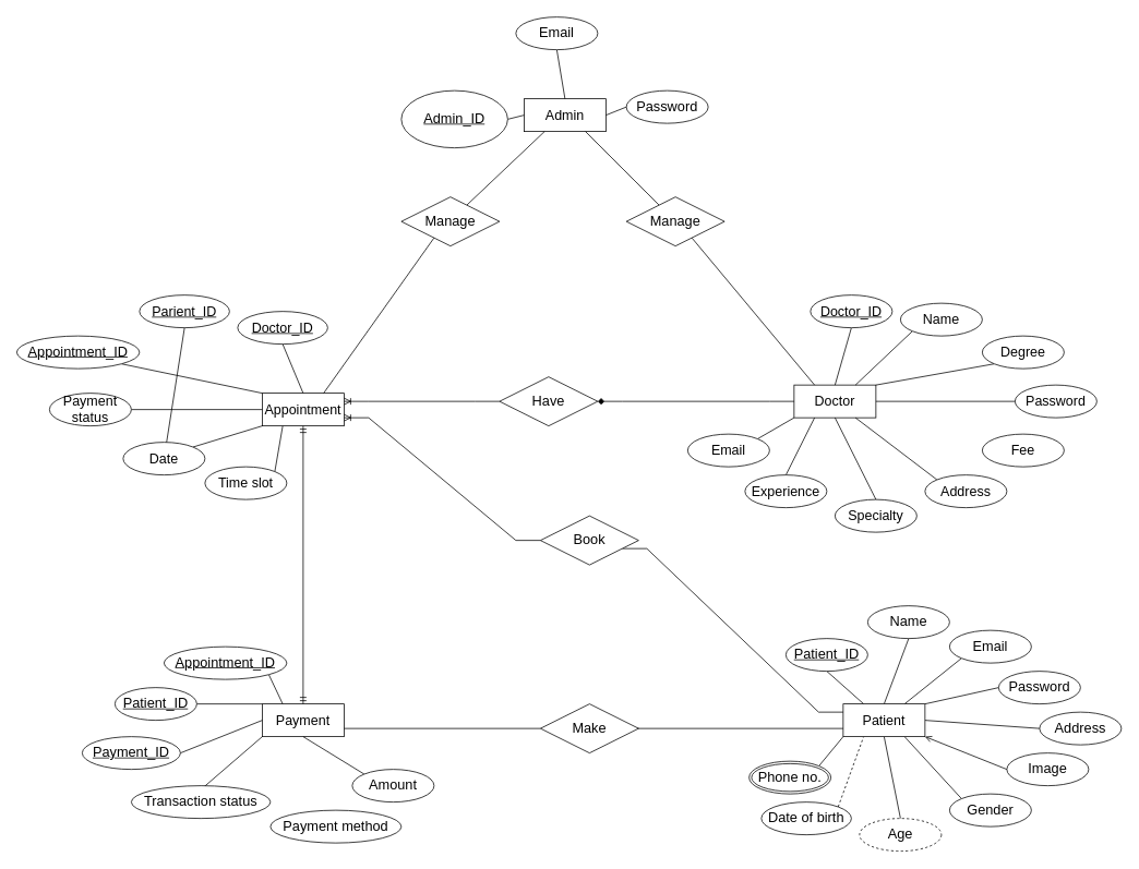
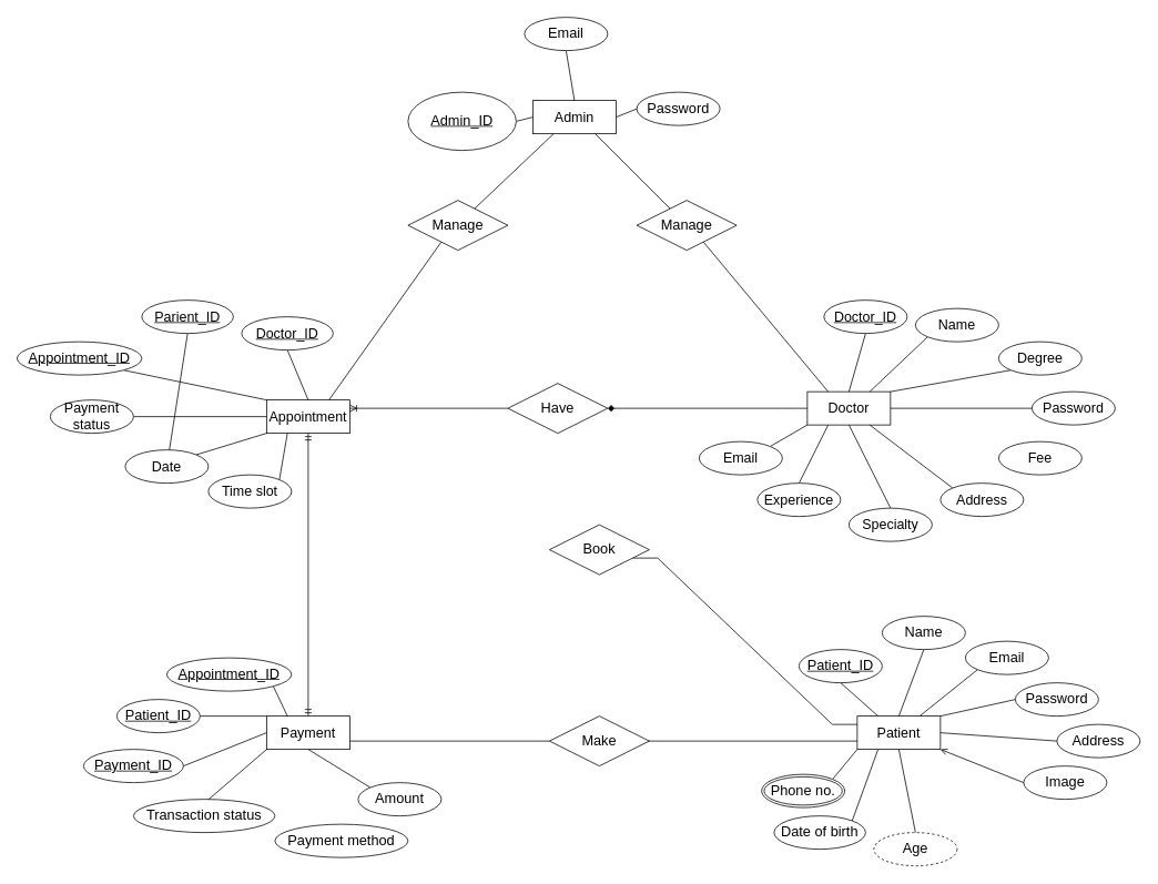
  <mxCell id="0" />
  <mxCell id="1" parent="0" />
  <mxCell id="2" style="rounded=0;orthogonalLoop=1;jettySize=auto;html=1;exitX=0.5;exitY=1;exitDx=0;exitDy=0;entryX=0.5;entryY=0;entryDx=0;entryDy=0;endArrow=none;startFill=0;" parent="1" source="3" target="22" edge="1"><mxGeometry relative="1" as="geometry" /></mxCell>
  <mxCell id="3" value="&lt;font&gt;Name&lt;/font&gt;" style="ellipse;whiteSpace=wrap;html=1;align=center;fontSize=17;" parent="1" vertex="1"><mxGeometry x="1060" y="740" width="100" height="40" as="geometry" /></mxCell>
  <mxCell id="4" style="rounded=0;orthogonalLoop=1;jettySize=auto;html=1;exitX=0;exitY=1;exitDx=0;exitDy=0;entryX=0.75;entryY=0;entryDx=0;entryDy=0;endArrow=none;startFill=0;" parent="1" source="5" target="22" edge="1"><mxGeometry relative="1" as="geometry" /></mxCell>
  <mxCell id="5" value="&lt;span&gt;Email&lt;/span&gt;" style="ellipse;whiteSpace=wrap;html=1;align=center;fontSize=17;" parent="1" vertex="1"><mxGeometry x="1160" y="770" width="100" height="40" as="geometry" /></mxCell>
  <mxCell id="6" style="rounded=0;orthogonalLoop=1;jettySize=auto;html=1;exitX=0;exitY=0.5;exitDx=0;exitDy=0;entryX=1;entryY=0;entryDx=0;entryDy=0;endArrow=none;startFill=0;" parent="1" source="7" target="22" edge="1"><mxGeometry relative="1" as="geometry" /></mxCell>
  <mxCell id="7" value="&lt;span&gt;Password&lt;/span&gt;" style="ellipse;whiteSpace=wrap;html=1;align=center;fontSize=17;" parent="1" vertex="1"><mxGeometry x="1220" y="820" width="100" height="40" as="geometry" /></mxCell>
- <mxCell id="8" style="rounded=0;orthogonalLoop=1;jettySize=auto;html=1;exitX=0;exitY=0;exitDx=0;exitDy=0;entryX=0.75;entryY=1;entryDx=0;entryDy=0;endArrow=none;startFill=0;" parent="1" source="9" target="22" edge="1"><mxGeometry relative="1" as="geometry" /></mxCell>
- <mxCell id="9" value="&lt;font&gt;Gender&lt;/font&gt;" style="ellipse;whiteSpace=wrap;html=1;align=center;fontSize=17;" parent="1" vertex="1"><mxGeometry x="1160" y="970" width="100" height="40" as="geometry" /></mxCell>
  <mxCell id="10" style="rounded=0;orthogonalLoop=1;jettySize=auto;html=1;exitX=0;exitY=0.5;exitDx=0;exitDy=0;entryX=1;entryY=1;entryDx=0;entryDy=0;endArrow=open;startFill=0;" parent="1" source="11" target="22" edge="1"><mxGeometry relative="1" as="geometry" /></mxCell>
  <mxCell id="11" value="&lt;span&gt;Image&lt;/span&gt;" style="ellipse;whiteSpace=wrap;html=1;align=center;fontSize=17;" parent="1" vertex="1"><mxGeometry x="1230" y="920" width="100" height="40" as="geometry" /></mxCell>
- <mxCell id="12" style="rounded=0;orthogonalLoop=1;jettySize=auto;html=1;exitX=1;exitY=0;exitDx=0;exitDy=0;entryX=0.25;entryY=1;entryDx=0;entryDy=0;endArrow=none;startFill=0;dashed=1;" parent="1" source="13" target="22" edge="1"><mxGeometry relative="1" as="geometry" /></mxCell>
+ <mxCell id="12" style="rounded=0;orthogonalLoop=1;jettySize=auto;html=1;exitX=1;exitY=0;exitDx=0;exitDy=0;entryX=0.25;entryY=1;entryDx=0;entryDy=0;endArrow=none;startFill=0;" parent="1" source="13" target="22" edge="1"><mxGeometry relative="1" as="geometry" /></mxCell>
  <mxCell id="13" value="&lt;span&gt;Date of birth&lt;/span&gt;" style="ellipse;whiteSpace=wrap;html=1;align=center;fontSize=17;" parent="1" vertex="1"><mxGeometry x="930" y="980" width="110" height="40" as="geometry" /></mxCell>
  <mxCell id="14" style="rounded=0;orthogonalLoop=1;jettySize=auto;html=1;exitX=0;exitY=0.5;exitDx=0;exitDy=0;entryX=1;entryY=0.5;entryDx=0;entryDy=0;endArrow=none;startFill=0;" parent="1" source="15" target="22" edge="1"><mxGeometry relative="1" as="geometry" /></mxCell>
  <mxCell id="15" value="&lt;span&gt;Address&lt;/span&gt;" style="ellipse;whiteSpace=wrap;html=1;align=center;fontSize=17;" parent="1" vertex="1"><mxGeometry x="1270" y="870" width="100" height="40" as="geometry" /></mxCell>
  <mxCell id="16" style="rounded=0;orthogonalLoop=1;jettySize=auto;html=1;exitX=0.5;exitY=1;exitDx=0;exitDy=0;entryX=0.25;entryY=0;entryDx=0;entryDy=0;endArrow=none;startFill=0;" parent="1" source="17" target="22" edge="1"><mxGeometry relative="1" as="geometry" /></mxCell>
  <mxCell id="17" value="&lt;font&gt;Patient_ID&lt;/font&gt;" style="ellipse;whiteSpace=wrap;html=1;align=center;fontStyle=4;fontSize=17;" parent="1" vertex="1"><mxGeometry x="960" y="780" width="100" height="40" as="geometry" /></mxCell>
  <mxCell id="18" style="rounded=0;orthogonalLoop=1;jettySize=auto;html=1;exitX=0.5;exitY=0;exitDx=0;exitDy=0;entryX=0.5;entryY=1;entryDx=0;entryDy=0;endArrow=none;startFill=0;" parent="1" source="19" target="22" edge="1"><mxGeometry relative="1" as="geometry" /></mxCell>
  <mxCell id="19" value="&lt;font&gt;Age&lt;/font&gt;" style="ellipse;whiteSpace=wrap;html=1;align=center;dashed=1;fontSize=17;" parent="1" vertex="1"><mxGeometry x="1050" y="1000" width="100" height="40" as="geometry" /></mxCell>
  <mxCell id="20" style="rounded=0;orthogonalLoop=1;jettySize=auto;html=1;exitX=1;exitY=0;exitDx=0;exitDy=0;entryX=0;entryY=1;entryDx=0;entryDy=0;endArrow=none;startFill=0;" parent="1" source="21" target="22" edge="1"><mxGeometry relative="1" as="geometry" /></mxCell>
  <mxCell id="21" value="&lt;font&gt;Phone no.&lt;/font&gt;" style="ellipse;shape=doubleEllipse;margin=3;whiteSpace=wrap;html=1;align=center;fontSize=17;" parent="1" vertex="1"><mxGeometry x="915" y="930" width="100" height="40" as="geometry" /></mxCell>
  <mxCell id="22" value="&lt;font style=&quot;font-size: 16.667px;&quot;&gt;Patient&lt;/font&gt;" style="whiteSpace=wrap;html=1;align=center;" parent="1" vertex="1"><mxGeometry x="1030" y="860" width="100" height="40" as="geometry" /></mxCell>
  <mxCell id="23" value="&lt;span style=&quot;font-size: 16.667px;&quot;&gt;Doctor&lt;/span&gt;" style="whiteSpace=wrap;html=1;align=center;" parent="1" vertex="1"><mxGeometry x="970" y="470" width="100" height="40" as="geometry" /></mxCell>
  <mxCell id="24" style="rounded=0;orthogonalLoop=1;jettySize=auto;html=1;exitX=0.5;exitY=1;exitDx=0;exitDy=0;entryX=0.5;entryY=0;entryDx=0;entryDy=0;endArrow=none;startFill=0;" parent="1" source="25" target="23" edge="1"><mxGeometry relative="1" as="geometry" /></mxCell>
  <mxCell id="25" value="Doctor_ID" style="ellipse;whiteSpace=wrap;html=1;align=center;fontStyle=4;fontSize=16.667;" parent="1" vertex="1"><mxGeometry x="990" y="360" width="100" height="40" as="geometry" /></mxCell>
  <mxCell id="26" value="Fee" style="ellipse;whiteSpace=wrap;html=1;align=center;fontSize=16.667;" parent="1" vertex="1"><mxGeometry x="1200" y="530" width="100" height="40" as="geometry" /></mxCell>
  <mxCell id="27" style="rounded=0;orthogonalLoop=1;jettySize=auto;html=1;exitX=0.5;exitY=0;exitDx=0;exitDy=0;entryX=0.25;entryY=1;entryDx=0;entryDy=0;endArrow=none;startFill=0;" parent="1" source="28" target="23" edge="1"><mxGeometry relative="1" as="geometry" /></mxCell>
  <mxCell id="28" value="Experience" style="ellipse;whiteSpace=wrap;html=1;align=center;fontSize=16.667;" parent="1" vertex="1"><mxGeometry x="910" y="580" width="100" height="40" as="geometry" /></mxCell>
  <mxCell id="29" style="rounded=0;orthogonalLoop=1;jettySize=auto;html=1;exitX=0;exitY=0;exitDx=0;exitDy=0;entryX=0.75;entryY=1;entryDx=0;entryDy=0;endArrow=none;startFill=0;" parent="1" source="30" target="23" edge="1"><mxGeometry relative="1" as="geometry" /></mxCell>
  <mxCell id="30" value="Address" style="ellipse;whiteSpace=wrap;html=1;align=center;fontSize=16.667;" parent="1" vertex="1"><mxGeometry x="1130" y="580" width="100" height="40" as="geometry" /></mxCell>
  <mxCell id="31" style="rounded=0;orthogonalLoop=1;jettySize=auto;html=1;exitX=0;exitY=0.5;exitDx=0;exitDy=0;entryX=1;entryY=0.5;entryDx=0;entryDy=0;endArrow=none;startFill=0;" parent="1" source="32" target="23" edge="1"><mxGeometry relative="1" as="geometry" /></mxCell>
  <mxCell id="32" value="Password" style="ellipse;whiteSpace=wrap;html=1;align=center;fontSize=16.667;" parent="1" vertex="1"><mxGeometry x="1240" y="470" width="100" height="40" as="geometry" /></mxCell>
  <mxCell id="33" style="rounded=0;orthogonalLoop=1;jettySize=auto;html=1;exitX=0;exitY=1;exitDx=0;exitDy=0;entryX=1;entryY=0;entryDx=0;entryDy=0;endArrow=none;startFill=0;" parent="1" source="34" target="23" edge="1"><mxGeometry relative="1" as="geometry" /></mxCell>
  <mxCell id="34" value="Degree" style="ellipse;whiteSpace=wrap;html=1;align=center;fontSize=16.667;" parent="1" vertex="1"><mxGeometry x="1200" y="410" width="100" height="40" as="geometry" /></mxCell>
  <mxCell id="35" style="rounded=0;orthogonalLoop=1;jettySize=auto;html=1;exitX=1;exitY=0;exitDx=0;exitDy=0;entryX=0;entryY=1;entryDx=0;entryDy=0;endArrow=none;startFill=0;" parent="1" source="36" target="23" edge="1"><mxGeometry relative="1" as="geometry" /></mxCell>
  <mxCell id="36" value="Email" style="ellipse;whiteSpace=wrap;html=1;align=center;fontSize=16.667;" parent="1" vertex="1"><mxGeometry x="840" y="530" width="100" height="40" as="geometry" /></mxCell>
  <mxCell id="37" style="rounded=0;orthogonalLoop=1;jettySize=auto;html=1;exitX=0.5;exitY=0;exitDx=0;exitDy=0;entryX=0.5;entryY=1;entryDx=0;entryDy=0;endArrow=none;startFill=0;" parent="1" source="38" target="23" edge="1"><mxGeometry relative="1" as="geometry" /></mxCell>
  <mxCell id="38" value="Specialty" style="ellipse;whiteSpace=wrap;html=1;align=center;fontSize=16.667;" parent="1" vertex="1"><mxGeometry x="1020" y="610" width="100" height="40" as="geometry" /></mxCell>
  <mxCell id="39" style="rounded=0;orthogonalLoop=1;jettySize=auto;html=1;exitX=0;exitY=1;exitDx=0;exitDy=0;entryX=0.75;entryY=0;entryDx=0;entryDy=0;endArrow=none;startFill=0;" parent="1" source="40" target="23" edge="1"><mxGeometry relative="1" as="geometry" /></mxCell>
  <mxCell id="40" value="&lt;font style=&quot;font-size: 16.667px;&quot;&gt;Name&lt;/font&gt;" style="ellipse;whiteSpace=wrap;html=1;align=center;" parent="1" vertex="1"><mxGeometry x="1100" y="370" width="100" height="40" as="geometry" /></mxCell>
  <mxCell id="41" value="&lt;span style=&quot;font-size: 16.667px;&quot;&gt;Appointment&lt;/span&gt;" style="whiteSpace=wrap;html=1;align=center;" parent="1" vertex="1"><mxGeometry x="320" y="480" width="100" height="40" as="geometry" /></mxCell>
  <mxCell id="42" style="rounded=0;orthogonalLoop=1;jettySize=auto;html=1;exitX=0.5;exitY=1;exitDx=0;exitDy=0;endArrow=none;startFill=0;" parent="1" source="43" target="47" edge="1"><mxGeometry relative="1" as="geometry" /></mxCell>
  <mxCell id="43" value="Parient_ID" style="ellipse;whiteSpace=wrap;html=1;align=center;fontStyle=4;fontSize=16.667;" parent="1" vertex="1"><mxGeometry x="170" y="360" width="110" height="40" as="geometry" /></mxCell>
  <mxCell id="44" style="rounded=0;orthogonalLoop=1;jettySize=auto;html=1;exitX=0.5;exitY=1;exitDx=0;exitDy=0;entryX=0.5;entryY=0;entryDx=0;entryDy=0;endArrow=none;startFill=0;" parent="1" source="45" target="41" edge="1"><mxGeometry relative="1" as="geometry" /></mxCell>
  <mxCell id="45" value="Doctor_ID" style="ellipse;whiteSpace=wrap;html=1;align=center;fontStyle=4;fontSize=16.667;" parent="1" vertex="1"><mxGeometry x="290" y="380" width="110" height="40" as="geometry" /></mxCell>
  <mxCell id="46" style="rounded=0;orthogonalLoop=1;jettySize=auto;html=1;exitX=1;exitY=0;exitDx=0;exitDy=0;entryX=0;entryY=1;entryDx=0;entryDy=0;endArrow=none;startFill=0;" parent="1" source="47" target="41" edge="1"><mxGeometry relative="1" as="geometry" /></mxCell>
  <mxCell id="47" value="Date" style="ellipse;whiteSpace=wrap;html=1;align=center;fontSize=16.667;" parent="1" vertex="1"><mxGeometry x="150" y="540" width="100" height="40" as="geometry" /></mxCell>
  <mxCell id="48" style="rounded=0;orthogonalLoop=1;jettySize=auto;html=1;exitX=1;exitY=0;exitDx=0;exitDy=0;entryX=0.25;entryY=1;entryDx=0;entryDy=0;endArrow=none;startFill=0;" parent="1" source="49" target="41" edge="1"><mxGeometry relative="1" as="geometry" /></mxCell>
  <mxCell id="49" value="Time slot" style="ellipse;whiteSpace=wrap;html=1;align=center;fontSize=16.667;" parent="1" vertex="1"><mxGeometry x="250" y="570" width="100" height="40" as="geometry" /></mxCell>
  <mxCell id="50" style="rounded=0;orthogonalLoop=1;jettySize=auto;html=1;exitX=1;exitY=0.5;exitDx=0;exitDy=0;entryX=0;entryY=0.5;entryDx=0;entryDy=0;endArrow=none;startFill=0;" parent="1" source="51" target="41" edge="1"><mxGeometry relative="1" as="geometry" /></mxCell>
  <mxCell id="51" value="Payment status" style="ellipse;whiteSpace=wrap;html=1;align=center;fontSize=16.667;" parent="1" vertex="1"><mxGeometry x="60" y="480" width="100" height="40" as="geometry" /></mxCell>
  <mxCell id="52" value="&lt;span style=&quot;font-size: 16.667px;&quot;&gt;Payment&lt;/span&gt;" style="whiteSpace=wrap;html=1;align=center;" parent="1" vertex="1"><mxGeometry x="320" y="860" width="100" height="40" as="geometry" /></mxCell>
  <mxCell id="53" style="rounded=0;orthogonalLoop=1;jettySize=auto;html=1;exitX=1;exitY=0.5;exitDx=0;exitDy=0;entryX=0;entryY=0.5;entryDx=0;entryDy=0;endArrow=none;startFill=0;" parent="1" source="54" target="52" edge="1"><mxGeometry relative="1" as="geometry" /></mxCell>
  <mxCell id="54" value="Payment_ID" style="ellipse;whiteSpace=wrap;html=1;align=center;fontStyle=4;fontSize=17;" parent="1" vertex="1"><mxGeometry x="100" y="900" width="120" height="40" as="geometry" /></mxCell>
  <mxCell id="55" style="rounded=0;orthogonalLoop=1;jettySize=auto;html=1;exitX=1;exitY=0.5;exitDx=0;exitDy=0;entryX=0;entryY=0;entryDx=0;entryDy=0;endArrow=none;startFill=0;" parent="1" source="56" target="52" edge="1"><mxGeometry relative="1" as="geometry" /></mxCell>
  <mxCell id="56" value="Patient_ID" style="ellipse;whiteSpace=wrap;html=1;align=center;fontStyle=4;fontSize=17;" parent="1" vertex="1"><mxGeometry x="140" y="840" width="100" height="40" as="geometry" /></mxCell>
  <mxCell id="57" style="rounded=0;orthogonalLoop=1;jettySize=auto;html=1;exitX=1;exitY=1;exitDx=0;exitDy=0;entryX=0.25;entryY=0;entryDx=0;entryDy=0;endArrow=none;startFill=0;" parent="1" source="58" target="52" edge="1"><mxGeometry relative="1" as="geometry" /></mxCell>
  <mxCell id="58" value="Appointment_ID" style="ellipse;whiteSpace=wrap;html=1;align=center;fontStyle=4;fontSize=17;" parent="1" vertex="1"><mxGeometry x="200" y="790" width="150" height="40" as="geometry" /></mxCell>
  <mxCell id="59" style="rounded=0;orthogonalLoop=1;jettySize=auto;html=1;exitX=0;exitY=0;exitDx=0;exitDy=0;entryX=0.5;entryY=1;entryDx=0;entryDy=0;endArrow=none;startFill=0;" parent="1" source="60" target="52" edge="1"><mxGeometry relative="1" as="geometry" /></mxCell>
  <mxCell id="60" value="Amount" style="ellipse;whiteSpace=wrap;html=1;align=center;fontSize=17;" parent="1" vertex="1"><mxGeometry x="430" y="940" width="100" height="40" as="geometry" /></mxCell>
  <mxCell id="61" style="rounded=0;orthogonalLoop=1;jettySize=auto;html=1;exitX=0.488;exitY=0.162;exitDx=0;exitDy=0;entryX=0;entryY=1;entryDx=0;entryDy=0;exitPerimeter=0;endArrow=none;startFill=0;" parent="1" source="62" target="52" edge="1"><mxGeometry relative="1" as="geometry" /></mxCell>
  <mxCell id="62" value="Transaction status" style="ellipse;whiteSpace=wrap;html=1;align=center;fontSize=17;" parent="1" vertex="1"><mxGeometry x="160" y="960" width="170" height="40" as="geometry" /></mxCell>
  <mxCell id="63" value="Payment method" style="ellipse;whiteSpace=wrap;html=1;align=center;fontSize=17;" parent="1" vertex="1"><mxGeometry x="330" y="990" width="160" height="40" as="geometry" /></mxCell>
  <mxCell id="64" value="&lt;span style=&quot;font-size: 16.667px;&quot;&gt;Admin&lt;/span&gt;" style="whiteSpace=wrap;html=1;align=center;" parent="1" vertex="1"><mxGeometry x="640" y="120" width="100" height="40" as="geometry" /></mxCell>
  <mxCell id="65" style="rounded=0;orthogonalLoop=1;jettySize=auto;html=1;exitX=1;exitY=0.5;exitDx=0;exitDy=0;entryX=0;entryY=0.5;entryDx=0;entryDy=0;endArrow=none;startFill=0;" parent="1" source="66" target="64" edge="1"><mxGeometry relative="1" as="geometry" /></mxCell>
  <mxCell id="66" value="Admin_ID" style="ellipse;whiteSpace=wrap;html=1;align=center;fontStyle=4;fontSize=17;" parent="1" vertex="1"><mxGeometry x="490" y="110" width="130" height="70" as="geometry" /></mxCell>
  <mxCell id="67" style="rounded=0;orthogonalLoop=1;jettySize=auto;html=1;exitX=0;exitY=0.5;exitDx=0;exitDy=0;entryX=1;entryY=0.5;entryDx=0;entryDy=0;endArrow=none;startFill=0;" parent="1" source="68" target="64" edge="1"><mxGeometry relative="1" as="geometry" /></mxCell>
  <mxCell id="68" value="Password" style="ellipse;whiteSpace=wrap;html=1;align=center;fontSize=17;" parent="1" vertex="1"><mxGeometry x="765" y="110" width="100" height="40" as="geometry" /></mxCell>
  <mxCell id="69" style="rounded=0;orthogonalLoop=1;jettySize=auto;html=1;exitX=0.5;exitY=1;exitDx=0;exitDy=0;entryX=0.5;entryY=0;entryDx=0;entryDy=0;endArrow=none;startFill=0;" parent="1" source="70" target="64" edge="1"><mxGeometry relative="1" as="geometry" /></mxCell>
  <mxCell id="70" value="&lt;font&gt;Email&lt;/font&gt;" style="ellipse;whiteSpace=wrap;html=1;align=center;fontSize=17;" parent="1" vertex="1"><mxGeometry x="630" y="20" width="100" height="40" as="geometry" /></mxCell>
- <mxCell id="71" value="" style="edgeStyle=entityRelationEdgeStyle;fontSize=20;html=1;endArrow=ERoneToMany;rounded=0;entryX=1;entryY=0.75;entryDx=0;entryDy=0;exitX=0;exitY=0.5;exitDx=0;exitDy=0;" parent="1" source="76" target="41" edge="1"><mxGeometry width="100" height="100" relative="1" as="geometry"><mxPoint x="590" y="760" as="sourcePoint" /><mxPoint x="700" y="620" as="targetPoint" /></mxGeometry></mxCell>
  <mxCell id="72" value="" style="edgeStyle=entityRelationEdgeStyle;fontSize=20;html=1;endArrow=ERoneToMany;rounded=0;entryX=1;entryY=0.25;entryDx=0;entryDy=0;exitX=0;exitY=0.5;exitDx=0;exitDy=0;" parent="1" source="78" target="41" edge="1"><mxGeometry width="100" height="100" relative="1" as="geometry"><mxPoint x="430" y="590" as="sourcePoint" /><mxPoint x="530" y="490" as="targetPoint" /></mxGeometry></mxCell>
  <mxCell id="73" value="" style="fontSize=20;html=1;endArrow=ERmandOne;startArrow=ERmandOne;rounded=0;entryX=0.5;entryY=1;entryDx=0;entryDy=0;exitX=0.5;exitY=0;exitDx=0;exitDy=0;" parent="1" source="52" target="41" edge="1"><mxGeometry width="100" height="100" relative="1" as="geometry"><mxPoint x="600" y="690" as="sourcePoint" /><mxPoint x="440" y="620" as="targetPoint" /></mxGeometry></mxCell>
  <mxCell id="74" value="" style="endArrow=none;html=1;rounded=0;entryX=0.25;entryY=1;entryDx=0;entryDy=0;exitX=0.75;exitY=0;exitDx=0;exitDy=0;fontSize=20;" parent="1" source="81" target="64" edge="1"><mxGeometry relative="1" as="geometry"><mxPoint x="520" y="420" as="sourcePoint" /><mxPoint x="680" y="420" as="targetPoint" /></mxGeometry></mxCell>
  <mxCell id="75" value="" style="edgeStyle=entityRelationEdgeStyle;fontSize=20;html=1;endArrow=none;rounded=0;entryX=1;entryY=0.75;entryDx=0;entryDy=0;exitX=0;exitY=0.25;exitDx=0;exitDy=0;startFill=0;" parent="1" source="22" target="76" edge="1"><mxGeometry width="100" height="100" relative="1" as="geometry"><mxPoint x="1020" y="860" as="sourcePoint" /><mxPoint x="420" y="510" as="targetPoint" /></mxGeometry></mxCell>
  <mxCell id="76" value="Book" style="shape=rhombus;perimeter=rhombusPerimeter;whiteSpace=wrap;html=1;align=center;fontSize=17;" parent="1" vertex="1"><mxGeometry x="660" y="630" width="120" height="60" as="geometry" /></mxCell>
  <mxCell id="77" value="" style="edgeStyle=entityRelationEdgeStyle;fontSize=20;html=1;endArrow=diamond;rounded=0;entryX=1;entryY=0.5;entryDx=0;entryDy=0;exitX=0;exitY=0.5;exitDx=0;exitDy=0;startFill=0;" parent="1" source="23" target="78" edge="1"><mxGeometry width="100" height="100" relative="1" as="geometry"><mxPoint x="960" y="470" as="sourcePoint" /><mxPoint x="420" y="490" as="targetPoint" /></mxGeometry></mxCell>
  <mxCell id="78" value="Have" style="shape=rhombus;perimeter=rhombusPerimeter;whiteSpace=wrap;html=1;align=center;fontSize=17;" parent="1" vertex="1"><mxGeometry x="610" y="460" width="120" height="60" as="geometry" /></mxCell>
  <mxCell id="79" value="" style="endArrow=none;html=1;rounded=0;exitX=0.75;exitY=1;exitDx=0;exitDy=0;entryX=0.25;entryY=0;entryDx=0;entryDy=0;fontSize=20;" parent="1" source="83" target="23" edge="1"><mxGeometry relative="1" as="geometry"><mxPoint x="520" y="420" as="sourcePoint" /><mxPoint x="680" y="420" as="targetPoint" /></mxGeometry></mxCell>
  <mxCell id="80" value="" style="endArrow=none;html=1;rounded=0;entryX=0.25;entryY=1;entryDx=0;entryDy=0;exitX=0.75;exitY=0;exitDx=0;exitDy=0;fontSize=20;" parent="1" source="41" target="81" edge="1"><mxGeometry relative="1" as="geometry"><mxPoint x="395" y="480" as="sourcePoint" /><mxPoint x="655" y="150" as="targetPoint" /></mxGeometry></mxCell>
  <mxCell id="81" value="Manage" style="shape=rhombus;perimeter=rhombusPerimeter;whiteSpace=wrap;html=1;align=center;fontSize=17;" parent="1" vertex="1"><mxGeometry x="490" y="240" width="120" height="60" as="geometry" /></mxCell>
  <mxCell id="82" value="" style="endArrow=none;html=1;rounded=0;exitX=0.75;exitY=1;exitDx=0;exitDy=0;entryX=0.25;entryY=0;entryDx=0;entryDy=0;fontSize=20;" parent="1" source="64" target="83" edge="1"><mxGeometry relative="1" as="geometry"><mxPoint x="705" y="150" as="sourcePoint" /><mxPoint x="985" y="450" as="targetPoint" /></mxGeometry></mxCell>
  <mxCell id="83" value="Manage" style="shape=rhombus;perimeter=rhombusPerimeter;whiteSpace=wrap;html=1;align=center;fontSize=17;" parent="1" vertex="1"><mxGeometry x="765" y="240" width="120" height="60" as="geometry" /></mxCell>
  <mxCell id="84" value="" style="endArrow=none;html=1;rounded=0;exitX=0.958;exitY=0.5;exitDx=0;exitDy=0;entryX=0;entryY=0.75;entryDx=0;entryDy=0;fontSize=20;exitPerimeter=0;" parent="1" source="86" target="22" edge="1"><mxGeometry relative="1" as="geometry"><mxPoint x="540" y="770" as="sourcePoint" /><mxPoint x="700" y="770" as="targetPoint" /></mxGeometry></mxCell>
  <mxCell id="85" value="" style="endArrow=none;html=1;rounded=0;exitX=1;exitY=0.75;exitDx=0;exitDy=0;entryX=0;entryY=0.5;entryDx=0;entryDy=0;fontSize=20;" parent="1" source="52" target="86" edge="1"><mxGeometry relative="1" as="geometry"><mxPoint x="430" y="890" as="sourcePoint" /><mxPoint x="1020" y="870" as="targetPoint" /></mxGeometry></mxCell>
  <mxCell id="86" value="&lt;font style=&quot;font-size: 17px;&quot;&gt;Make&lt;/font&gt;" style="shape=rhombus;perimeter=rhombusPerimeter;whiteSpace=wrap;html=1;align=center;" parent="1" vertex="1"><mxGeometry x="660" y="860" width="120" height="60" as="geometry" /></mxCell>
  <mxCell id="87" style="rounded=0;orthogonalLoop=1;jettySize=auto;html=1;exitX=1;exitY=1;exitDx=0;exitDy=0;entryX=0;entryY=0;entryDx=0;entryDy=0;endArrow=none;startFill=0;" parent="1" source="88" target="41" edge="1"><mxGeometry relative="1" as="geometry" /></mxCell>
  <mxCell id="88" value="&lt;span style=&quot;font-size: 17px;&quot;&gt;Appointment_ID&lt;/span&gt;" style="ellipse;whiteSpace=wrap;html=1;align=center;fontStyle=4;" parent="1" vertex="1"><mxGeometry x="20" y="410" width="150" height="40" as="geometry" /></mxCell>
